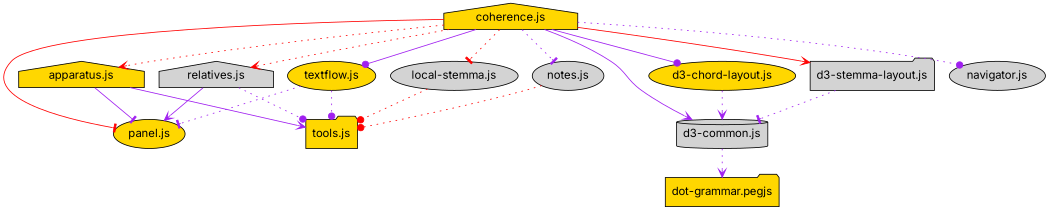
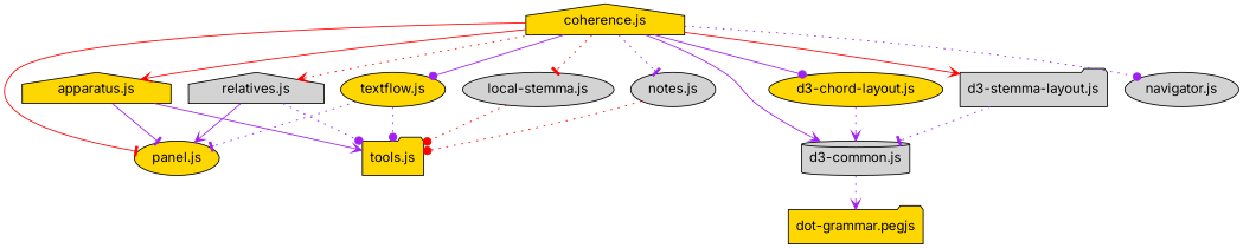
  digraph {
    fontname=Inter
    rankdir=TB
    node [fillcolor=gold fontname=Inter shape=ellipse style=filled]
    edge [arrowhead=vee color=purple fontname=Inter style=dotted]
    "apparatus.js" [shape=house]
    "panel.js"
    "tools.js" [shape=folder]
    "coherence.js" [shape=house]
    "d3-chord-layout.js"
    "d3-common.js" [fillcolor=lightgrey shape=cylinder]
    "d3-stemma-layout.js" [fillcolor=lightgrey shape=folder]
    "local-stemma.js" [fillcolor=lightgrey]
    "navigator.js" [fillcolor=lightgrey]
    "notes.js" [fillcolor=lightgrey]
    "relatives.js" [fillcolor=lightgrey shape=house]
    "textflow.js"
    "dot-grammar.pegjs" [shape=folder]
    "apparatus.js" -> "panel.js" [arrowhead=tee style=solid]
    "apparatus.js" -> "tools.js" [style=solid]
-   "coherence.js" -> "apparatus.js" [color=red]
+   "coherence.js" -> "apparatus.js" [color=red style=solid]
    "coherence.js" -> "panel.js" [arrowhead=tee color=red style=solid]
    "coherence.js" -> "d3-chord-layout.js" [arrowhead=dot style=solid]
    "coherence.js" -> "d3-common.js" [style=solid]
    "coherence.js" -> "d3-stemma-layout.js" [color=red style=solid]
    "coherence.js" -> "local-stemma.js" [arrowhead=tee color=red]
    "coherence.js" -> "navigator.js" [arrowhead=dot]
    "coherence.js" -> "notes.js" [arrowhead=tee]
    "coherence.js" -> "relatives.js" [color=red]
    "coherence.js" -> "textflow.js" [arrowhead=dot style=solid]
    "d3-chord-layout.js" -> "d3-common.js"
    "d3-common.js" -> "dot-grammar.pegjs"
    "d3-stemma-layout.js" -> "d3-common.js" [arrowhead=tee]
    "local-stemma.js" -> "tools.js" [arrowhead=dot color=red]
    "notes.js" -> "tools.js" [arrowhead=dot color=red]
    "relatives.js" -> "panel.js" [style=solid]
    "relatives.js" -> "tools.js" [arrowhead=dot]
    "textflow.js" -> "panel.js" [arrowhead=tee]
    "textflow.js" -> "tools.js" [arrowhead=dot]
  }
